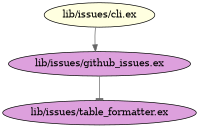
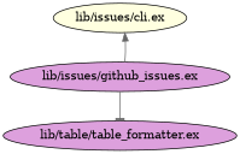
  digraph {
    node [fillcolor=plum style=filled]
    edge [color=gray40]
    "lib/issues/cli.ex" [fillcolor=lightyellow]
    "lib/issues/github_issues.ex"
-   "lib/issues/table_formatter.ex"
-   "lib/issues/cli.ex" -> "lib/issues/github_issues.ex" [arrowhead=normal]
+   "lib/issues/table_formatter.ex" [label="lib/table/table_formatter.ex"]
+   "lib/issues/github_issues.ex" -> "lib/issues/cli.ex" [arrowhead=normal]
    "lib/issues/github_issues.ex" -> "lib/issues/table_formatter.ex" [arrowhead=tee]
  }
